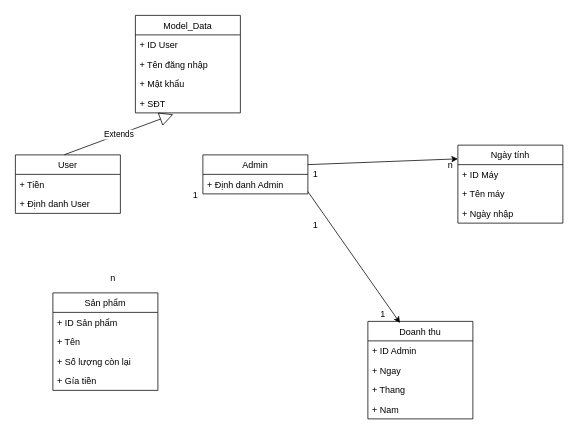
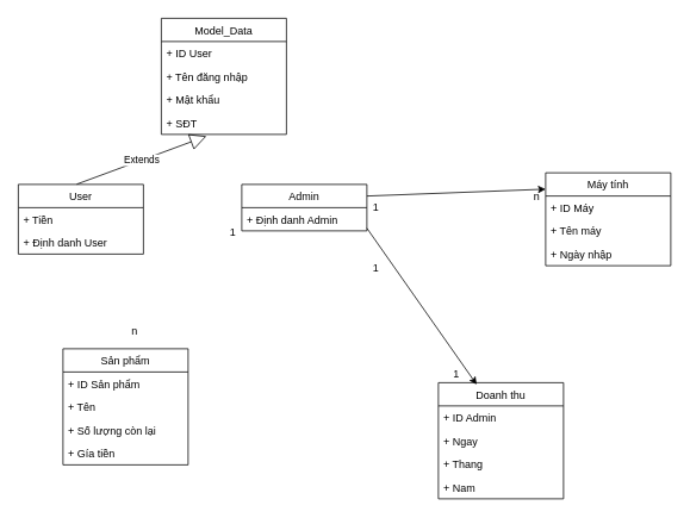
  <mxCell id="0" />
  <mxCell id="1" parent="0" />
  <mxCell id="2" value="Model_Data" style="swimlane;fontStyle=0;childLayout=stackLayout;horizontal=1;startSize=26;fillColor=none;horizontalStack=0;resizeParent=1;resizeParentMax=0;resizeLast=0;collapsible=1;marginBottom=0;" vertex="1" parent="1"><mxGeometry x="180" y="20" width="140" height="130" as="geometry" /></mxCell>
  <mxCell id="3" value="+ ID User" style="text;strokeColor=none;fillColor=none;align=left;verticalAlign=top;spacingLeft=4;spacingRight=4;overflow=hidden;rotatable=0;points=[[0,0.5],[1,0.5]];portConstraint=eastwest;" vertex="1" parent="2"><mxGeometry y="26" width="140" height="26" as="geometry" /></mxCell>
  <mxCell id="4" value="+ Tên đăng nhập" style="text;strokeColor=none;fillColor=none;align=left;verticalAlign=top;spacingLeft=4;spacingRight=4;overflow=hidden;rotatable=0;points=[[0,0.5],[1,0.5]];portConstraint=eastwest;" vertex="1" parent="2"><mxGeometry y="52" width="140" height="26" as="geometry" /></mxCell>
  <mxCell id="5" value="+ Mật khẩu" style="text;strokeColor=none;fillColor=none;align=left;verticalAlign=top;spacingLeft=4;spacingRight=4;overflow=hidden;rotatable=0;points=[[0,0.5],[1,0.5]];portConstraint=eastwest;" vertex="1" parent="2"><mxGeometry y="78" width="140" height="26" as="geometry" /></mxCell>
  <mxCell id="6" value="+ SĐT" style="text;strokeColor=none;fillColor=none;align=left;verticalAlign=top;spacingLeft=4;spacingRight=4;overflow=hidden;rotatable=0;points=[[0,0.5],[1,0.5]];portConstraint=eastwest;" vertex="1" parent="2"><mxGeometry y="104" width="140" height="26" as="geometry" /></mxCell>
  <mxCell id="7" value="Sản phẩm" style="swimlane;fontStyle=0;childLayout=stackLayout;horizontal=1;startSize=26;fillColor=none;horizontalStack=0;resizeParent=1;resizeParentMax=0;resizeLast=0;collapsible=1;marginBottom=0;" vertex="1" parent="1"><mxGeometry x="70" y="390" width="140" height="130" as="geometry" /></mxCell>
  <mxCell id="8" value="+ ID Sản phẩm &#10;" style="text;strokeColor=none;fillColor=none;align=left;verticalAlign=top;spacingLeft=4;spacingRight=4;overflow=hidden;rotatable=0;points=[[0,0.5],[1,0.5]];portConstraint=eastwest;" vertex="1" parent="7"><mxGeometry y="26" width="140" height="26" as="geometry" /></mxCell>
  <mxCell id="9" value="+ Tên &#10;" style="text;strokeColor=none;fillColor=none;align=left;verticalAlign=top;spacingLeft=4;spacingRight=4;overflow=hidden;rotatable=0;points=[[0,0.5],[1,0.5]];portConstraint=eastwest;" vertex="1" parent="7"><mxGeometry y="52" width="140" height="26" as="geometry" /></mxCell>
  <mxCell id="10" value="+ Số lượng còn lại &#10;" style="text;strokeColor=none;fillColor=none;align=left;verticalAlign=top;spacingLeft=4;spacingRight=4;overflow=hidden;rotatable=0;points=[[0,0.5],[1,0.5]];portConstraint=eastwest;" vertex="1" parent="7"><mxGeometry y="78" width="140" height="26" as="geometry" /></mxCell>
  <mxCell id="11" value="+ Gía tiền" style="text;strokeColor=none;fillColor=none;align=left;verticalAlign=top;spacingLeft=4;spacingRight=4;overflow=hidden;rotatable=0;points=[[0,0.5],[1,0.5]];portConstraint=eastwest;" vertex="1" parent="7"><mxGeometry y="104" width="140" height="26" as="geometry" /></mxCell>
  <mxCell id="12" value="Doanh thu" style="swimlane;fontStyle=0;childLayout=stackLayout;horizontal=1;startSize=26;fillColor=none;horizontalStack=0;resizeParent=1;resizeParentMax=0;resizeLast=0;collapsible=1;marginBottom=0;" vertex="1" parent="1"><mxGeometry x="490" y="428" width="140" height="130" as="geometry" /></mxCell>
  <mxCell id="13" value="+ ID Admin" style="text;strokeColor=none;fillColor=none;align=left;verticalAlign=top;spacingLeft=4;spacingRight=4;overflow=hidden;rotatable=0;points=[[0,0.5],[1,0.5]];portConstraint=eastwest;" vertex="1" parent="12"><mxGeometry y="26" width="140" height="26" as="geometry" /></mxCell>
  <mxCell id="14" value="+ Ngay" style="text;strokeColor=none;fillColor=none;align=left;verticalAlign=top;spacingLeft=4;spacingRight=4;overflow=hidden;rotatable=0;points=[[0,0.5],[1,0.5]];portConstraint=eastwest;" vertex="1" parent="12"><mxGeometry y="52" width="140" height="26" as="geometry" /></mxCell>
  <mxCell id="15" value="+ Thang&#10;" style="text;strokeColor=none;fillColor=none;align=left;verticalAlign=top;spacingLeft=4;spacingRight=4;overflow=hidden;rotatable=0;points=[[0,0.5],[1,0.5]];portConstraint=eastwest;" vertex="1" parent="12"><mxGeometry y="78" width="140" height="26" as="geometry" /></mxCell>
  <mxCell id="16" value="+ Nam&#10;" style="text;strokeColor=none;fillColor=none;align=left;verticalAlign=top;spacingLeft=4;spacingRight=4;overflow=hidden;rotatable=0;points=[[0,0.5],[1,0.5]];portConstraint=eastwest;" vertex="1" parent="12"><mxGeometry y="104" width="140" height="26" as="geometry" /></mxCell>
  <mxCell id="17" value="User" style="swimlane;fontStyle=0;childLayout=stackLayout;horizontal=1;startSize=26;fillColor=none;horizontalStack=0;resizeParent=1;resizeParentMax=0;resizeLast=0;collapsible=1;marginBottom=0;" vertex="1" parent="1"><mxGeometry x="20" y="206" width="140" height="78" as="geometry" /></mxCell>
  <mxCell id="18" value="+ Tiền" style="text;strokeColor=none;fillColor=none;align=left;verticalAlign=top;spacingLeft=4;spacingRight=4;overflow=hidden;rotatable=0;points=[[0,0.5],[1,0.5]];portConstraint=eastwest;" vertex="1" parent="17"><mxGeometry y="26" width="140" height="26" as="geometry" /></mxCell>
  <mxCell id="19" value="+ Định danh User" style="text;strokeColor=none;fillColor=none;align=left;verticalAlign=top;spacingLeft=4;spacingRight=4;overflow=hidden;rotatable=0;points=[[0,0.5],[1,0.5]];portConstraint=eastwest;" vertex="1" parent="17"><mxGeometry y="52" width="140" height="26" as="geometry" /></mxCell>
  <mxCell id="20" value="Admin" style="swimlane;fontStyle=0;childLayout=stackLayout;horizontal=1;startSize=26;fillColor=none;horizontalStack=0;resizeParent=1;resizeParentMax=0;resizeLast=0;collapsible=1;marginBottom=0;" vertex="1" parent="1"><mxGeometry x="270" y="206" width="140" height="52" as="geometry" /></mxCell>
  <mxCell id="21" value="+ Định danh Admin" style="text;strokeColor=none;fillColor=none;align=left;verticalAlign=top;spacingLeft=4;spacingRight=4;overflow=hidden;rotatable=0;points=[[0,0.5],[1,0.5]];portConstraint=eastwest;" vertex="1" parent="20"><mxGeometry y="26" width="140" height="26" as="geometry" /></mxCell>
  <mxCell id="22" value="Extends" style="endArrow=block;endSize=16;endFill=0;html=1;exitX=0.467;exitY=-0.003;exitDx=0;exitDy=0;exitPerimeter=0;entryX=0.361;entryY=1.076;entryDx=0;entryDy=0;entryPerimeter=0;" edge="1" parent="1" source="17" target="6"><mxGeometry width="160" relative="1" as="geometry"><mxPoint x="130" y="150" as="sourcePoint" /><mxPoint x="290" y="150" as="targetPoint" /></mxGeometry></mxCell>
  <mxCell id="23" style="rounded=0;orthogonalLoop=1;jettySize=auto;html=1;exitX=1;exitY=0.25;exitDx=0;exitDy=0;entryX=0;entryY=0.176;entryDx=0;entryDy=0;entryPerimeter=0;" edge="1" parent="1" source="20" target="31"><mxGeometry relative="1" as="geometry"><mxPoint x="620" y="233" as="targetPoint" /></mxGeometry></mxCell>
  <mxCell id="24" value="1" style="text;html=1;align=center;verticalAlign=middle;resizable=0;points=[];autosize=1;" vertex="1" parent="1"><mxGeometry x="410" y="222" width="20" height="20" as="geometry" /></mxCell>
  <mxCell id="25" value="n" style="text;html=1;align=center;verticalAlign=middle;resizable=0;points=[];autosize=1;" vertex="1" parent="1"><mxGeometry x="590" y="210" width="20" height="20" as="geometry" /></mxCell>
  <mxCell id="26" value="1" style="text;html=1;align=center;verticalAlign=middle;resizable=0;points=[];autosize=1;" vertex="1" parent="1"><mxGeometry x="250" y="250" width="20" height="20" as="geometry" /></mxCell>
  <mxCell id="27" value="n" style="text;html=1;align=center;verticalAlign=middle;resizable=0;points=[];autosize=1;" vertex="1" parent="1"><mxGeometry x="140" y="360" width="20" height="20" as="geometry" /></mxCell>
  <mxCell id="28" style="edgeStyle=none;rounded=0;orthogonalLoop=1;jettySize=auto;html=1;exitX=1;exitY=0.5;exitDx=0;exitDy=0;entryX=0.306;entryY=0.016;entryDx=0;entryDy=0;entryPerimeter=0;" edge="1" parent="1" target="12"><mxGeometry relative="1" as="geometry"><mxPoint x="410" y="255" as="sourcePoint" /></mxGeometry></mxCell>
  <mxCell id="29" value="1" style="text;html=1;align=center;verticalAlign=middle;resizable=0;points=[];autosize=1;" vertex="1" parent="1"><mxGeometry x="410" y="290" width="20" height="20" as="geometry" /></mxCell>
  <mxCell id="30" value="1" style="text;html=1;align=center;verticalAlign=middle;resizable=0;points=[];autosize=1;" vertex="1" parent="1"><mxGeometry x="500" y="408" width="20" height="20" as="geometry" /></mxCell>
- <mxCell id="31" value="Ngày tính" style="swimlane;fontStyle=0;childLayout=stackLayout;horizontal=1;startSize=26;fillColor=none;horizontalStack=0;resizeParent=1;resizeParentMax=0;resizeLast=0;collapsible=1;marginBottom=0;" vertex="1" parent="1"><mxGeometry x="610" y="193" width="140" height="104" as="geometry" /></mxCell>
+ <mxCell id="31" value="Máy tính" style="swimlane;fontStyle=0;childLayout=stackLayout;horizontal=1;startSize=26;fillColor=none;horizontalStack=0;resizeParent=1;resizeParentMax=0;resizeLast=0;collapsible=1;marginBottom=0;" vertex="1" parent="1"><mxGeometry x="610" y="193" width="140" height="104" as="geometry" /></mxCell>
  <mxCell id="32" value="+ ID Máy" style="text;strokeColor=none;fillColor=none;align=left;verticalAlign=top;spacingLeft=4;spacingRight=4;overflow=hidden;rotatable=0;points=[[0,0.5],[1,0.5]];portConstraint=eastwest;" vertex="1" parent="31"><mxGeometry y="26" width="140" height="26" as="geometry" /></mxCell>
  <mxCell id="33" value="+ Tên máy" style="text;strokeColor=none;fillColor=none;align=left;verticalAlign=top;spacingLeft=4;spacingRight=4;overflow=hidden;rotatable=0;points=[[0,0.5],[1,0.5]];portConstraint=eastwest;" vertex="1" parent="31"><mxGeometry y="52" width="140" height="26" as="geometry" /></mxCell>
  <mxCell id="34" value="+ Ngày nhập" style="text;strokeColor=none;fillColor=none;align=left;verticalAlign=top;spacingLeft=4;spacingRight=4;overflow=hidden;rotatable=0;points=[[0,0.5],[1,0.5]];portConstraint=eastwest;" vertex="1" parent="31"><mxGeometry y="78" width="140" height="26" as="geometry" /></mxCell>
